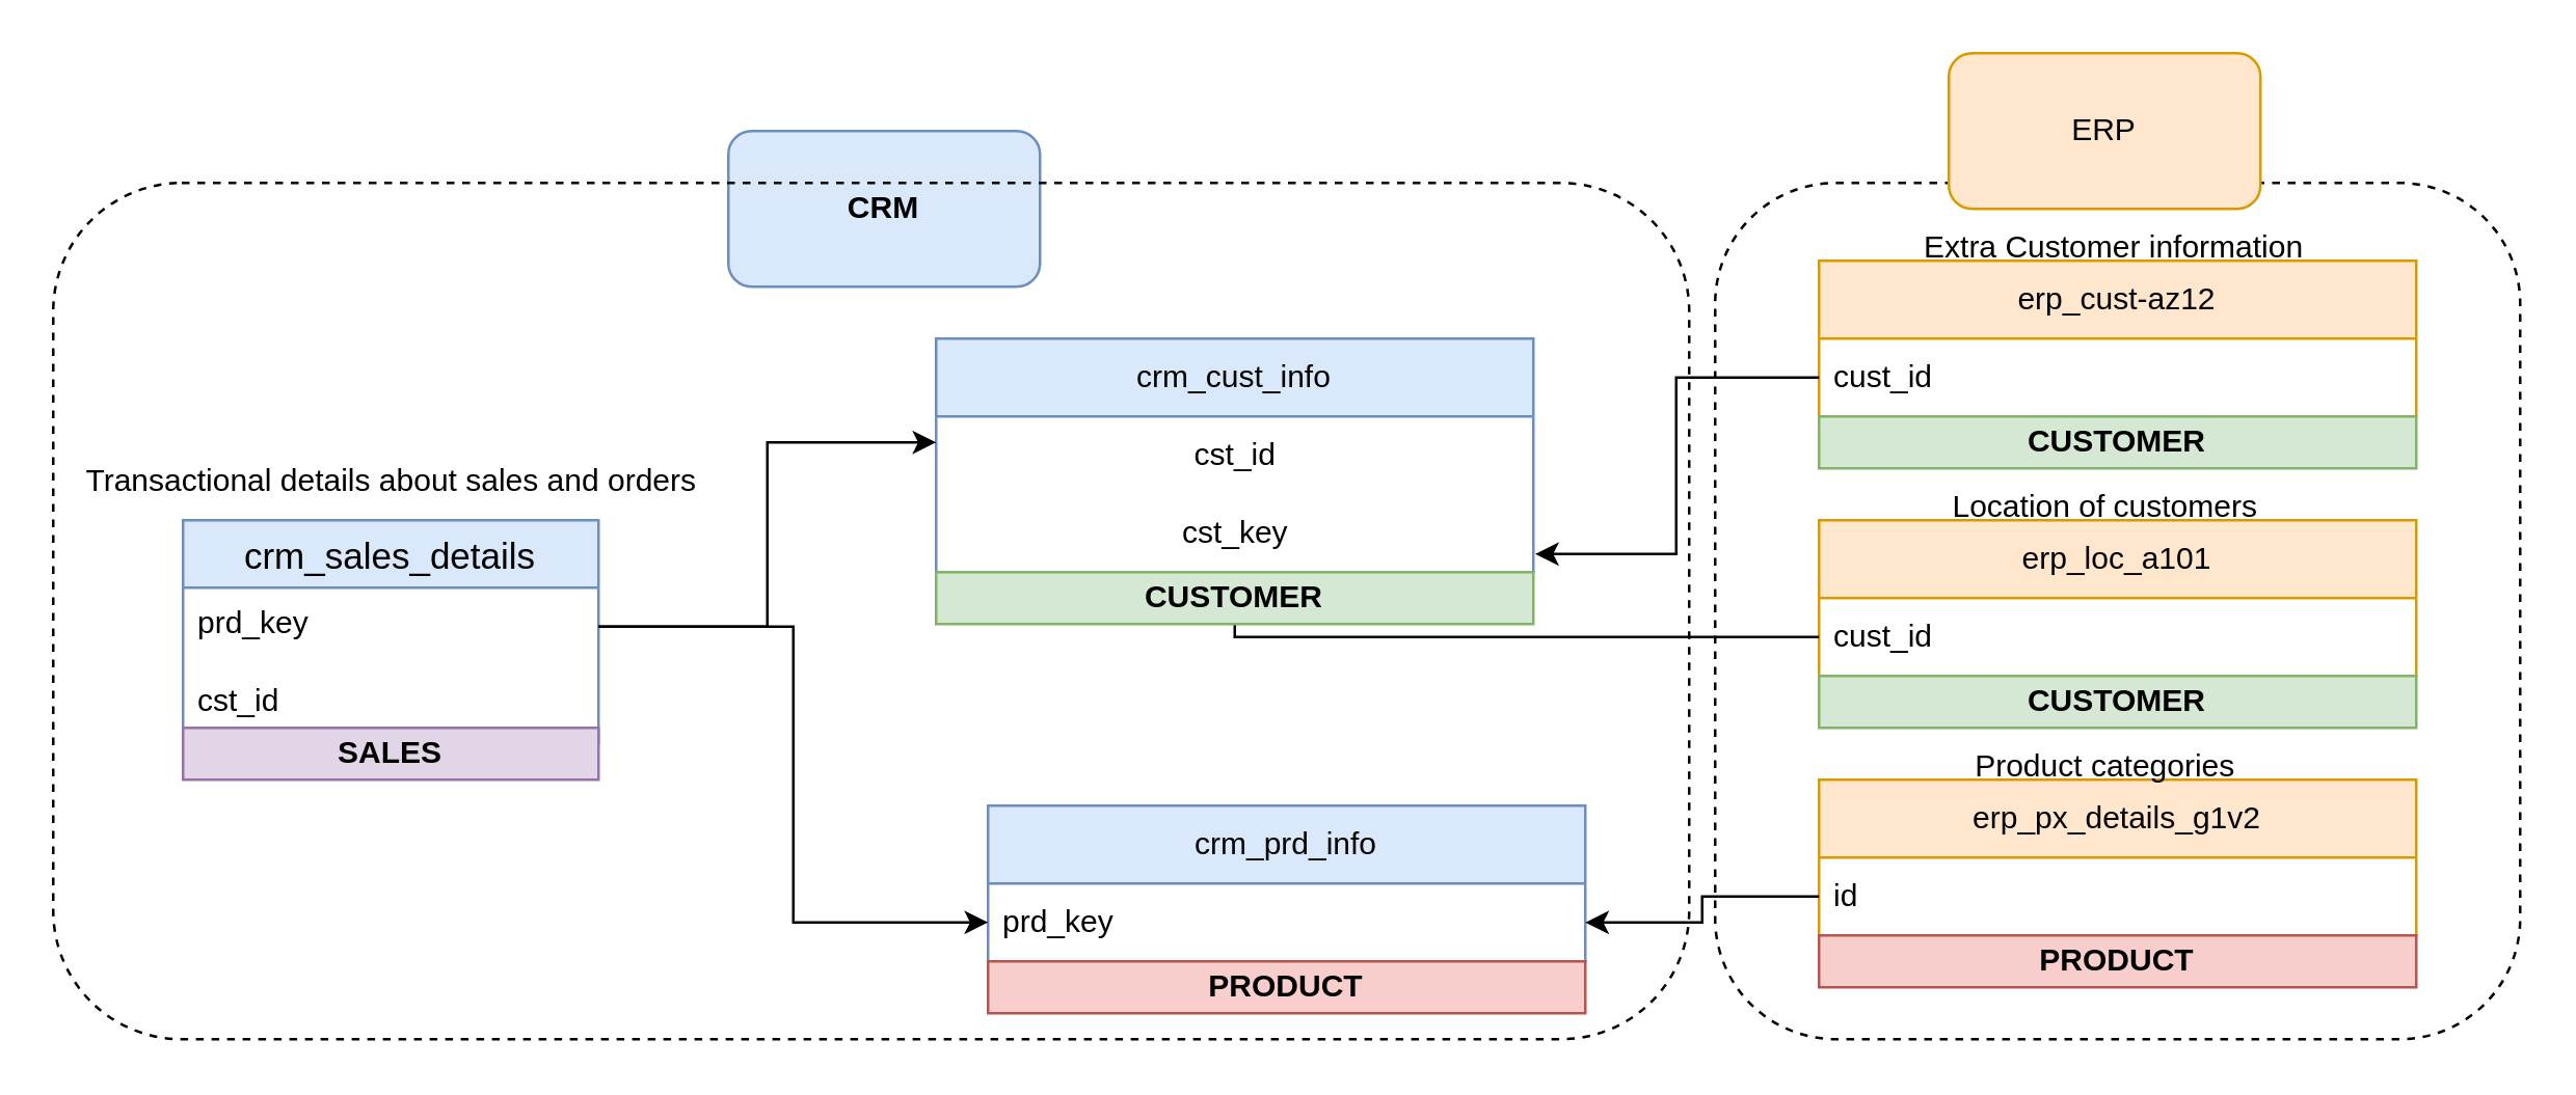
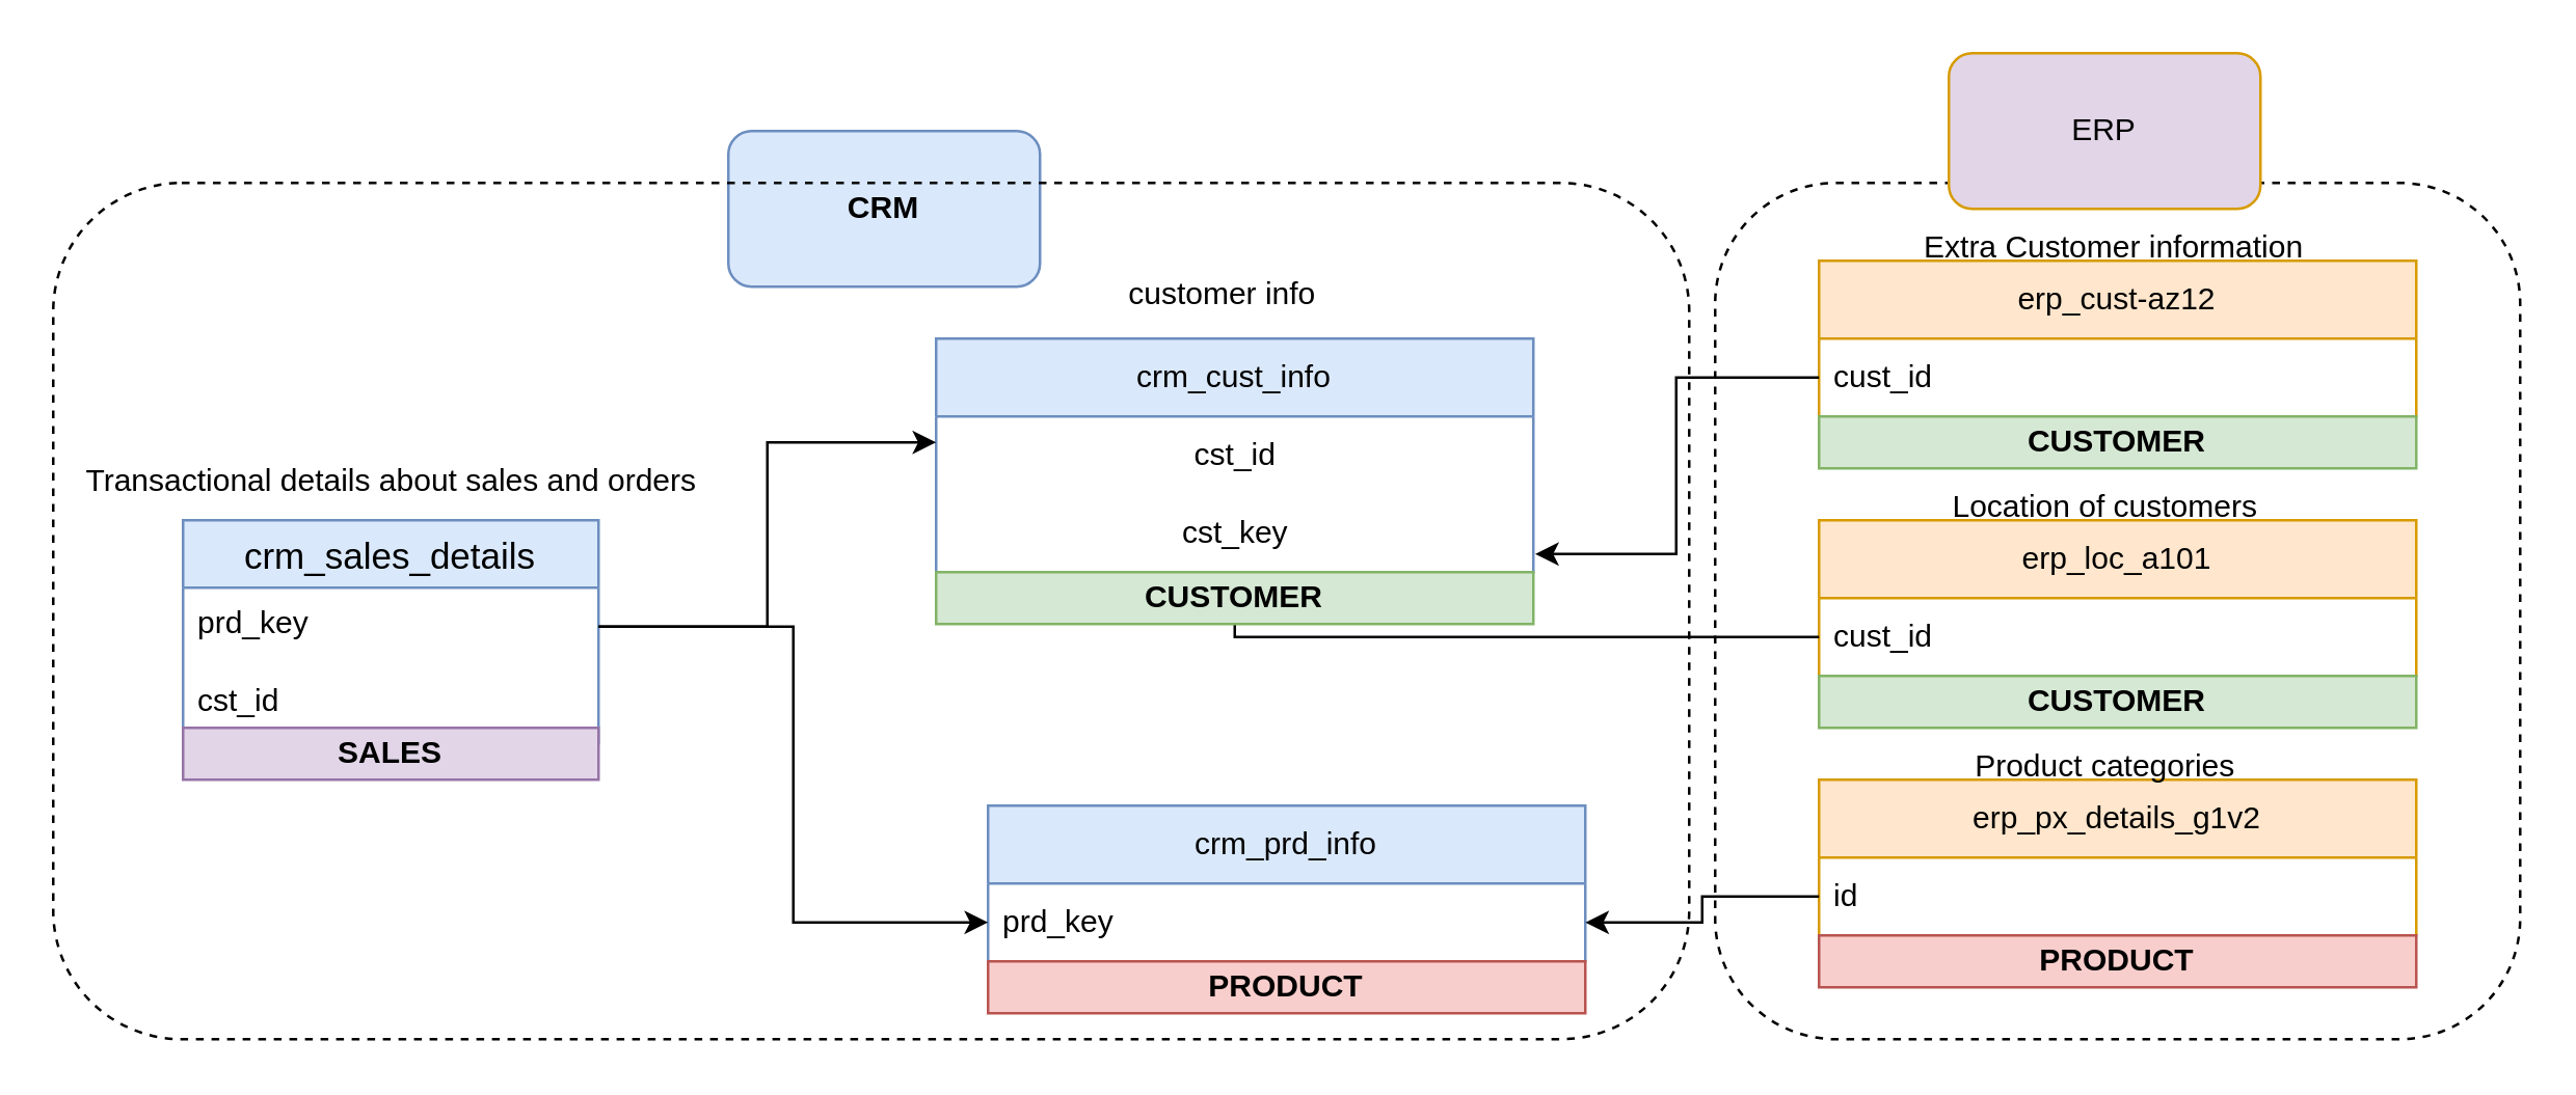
  <mxCell id="0" />
  <mxCell id="1" parent="0" />
  <mxCell id="2" value="crm_cust_info" style="swimlane;fontStyle=0;childLayout=stackLayout;horizontal=1;startSize=30;horizontalStack=0;resizeParent=1;resizeParentMax=0;resizeLast=0;collapsible=1;marginBottom=0;whiteSpace=wrap;html=1;fillColor=#dae8fc;strokeColor=#6c8ebf;" parent="1" vertex="1"><mxGeometry x="360" y="130" width="230" height="90" as="geometry" /></mxCell>
  <mxCell id="3" value="cst_id" style="text;html=1;align=center;verticalAlign=middle;resizable=0;points=[];autosize=1;strokeColor=none;fillColor=none;" parent="2" vertex="1"><mxGeometry y="30" width="230" height="30" as="geometry" /></mxCell>
  <mxCell id="4" value="cst_key" style="text;html=1;align=center;verticalAlign=middle;resizable=0;points=[];autosize=1;strokeColor=none;fillColor=none;" parent="2" vertex="1"><mxGeometry y="60" width="230" height="30" as="geometry" /></mxCell>
  <mxCell id="5" value="crm_prd_info" style="swimlane;fontStyle=0;childLayout=stackLayout;horizontal=1;startSize=30;horizontalStack=0;resizeParent=1;resizeParentMax=0;resizeLast=0;collapsible=1;marginBottom=0;whiteSpace=wrap;html=1;fillColor=#dae8fc;strokeColor=#6c8ebf;" parent="1" vertex="1"><mxGeometry x="380" y="310" width="230" height="60" as="geometry" /></mxCell>
  <mxCell id="6" value="prd_key" style="text;align=left;verticalAlign=middle;spacingLeft=4;spacingRight=4;overflow=hidden;points=[[0,0.5],[1,0.5]];portConstraint=eastwest;rotatable=0;whiteSpace=wrap;html=1;" parent="5" vertex="1"><mxGeometry y="30" width="230" height="30" as="geometry" /></mxCell>
  <mxCell id="7" value="crm_sales_details" style="swimlane;fontStyle=0;childLayout=stackLayout;horizontal=1;startSize=26;horizontalStack=0;resizeParent=1;resizeParentMax=0;resizeLast=0;collapsible=1;marginBottom=0;align=center;fontSize=14;fillColor=#dae8fc;strokeColor=#6c8ebf;" parent="1" vertex="1"><mxGeometry x="70" y="200" width="160" height="86" as="geometry" /></mxCell>
  <mxCell id="8" value="prd_key" style="text;strokeColor=none;fillColor=none;spacingLeft=4;spacingRight=4;overflow=hidden;rotatable=0;points=[[0,0.5],[1,0.5]];portConstraint=eastwest;fontSize=12;whiteSpace=wrap;html=1;" parent="7" vertex="1"><mxGeometry y="26" width="160" height="30" as="geometry" /></mxCell>
  <mxCell id="9" value="cst_id" style="text;strokeColor=none;fillColor=none;spacingLeft=4;spacingRight=4;overflow=hidden;rotatable=0;points=[[0,0.5],[1,0.5]];portConstraint=eastwest;fontSize=12;whiteSpace=wrap;html=1;" parent="7" vertex="1"><mxGeometry y="56" width="160" height="30" as="geometry" /></mxCell>
  <mxCell id="10" value="Transactional details about sales and orders" style="text;html=1;align=center;verticalAlign=middle;resizable=0;points=[];autosize=1;strokeColor=none;fillColor=none;" parent="1" vertex="1"><mxGeometry x="20" y="170" width="260" height="30" as="geometry" /></mxCell>
  <mxCell id="11" style="edgeStyle=orthogonalEdgeStyle;rounded=0;orthogonalLoop=1;jettySize=auto;html=1;exitX=1;exitY=0.5;exitDx=0;exitDy=0;" parent="1" source="8" target="6" edge="1"><mxGeometry relative="1" as="geometry" /></mxCell>
  <mxCell id="12" value="erp_px_details_g1v2" style="swimlane;fontStyle=0;childLayout=stackLayout;horizontal=1;startSize=30;horizontalStack=0;resizeParent=1;resizeParentMax=0;resizeLast=0;collapsible=1;marginBottom=0;whiteSpace=wrap;html=1;fillColor=#ffe6cc;strokeColor=#d79b00;" parent="1" vertex="1"><mxGeometry x="700" y="300" width="230" height="60" as="geometry" /></mxCell>
  <mxCell id="13" value="id" style="text;strokeColor=none;fillColor=none;align=left;verticalAlign=middle;spacingLeft=4;spacingRight=4;overflow=hidden;points=[[0,0.5],[1,0.5]];portConstraint=eastwest;rotatable=0;whiteSpace=wrap;html=1;" parent="12" vertex="1"><mxGeometry y="30" width="230" height="30" as="geometry" /></mxCell>
  <mxCell id="14" value="erp_cust-az12" style="swimlane;fontStyle=0;childLayout=stackLayout;horizontal=1;startSize=30;horizontalStack=0;resizeParent=1;resizeParentMax=0;resizeLast=0;collapsible=1;marginBottom=0;whiteSpace=wrap;html=1;fillColor=#ffe6cc;strokeColor=#d79b00;" parent="1" vertex="1"><mxGeometry x="700" y="100" width="230" height="60" as="geometry" /></mxCell>
  <mxCell id="15" value="cust_id" style="text;strokeColor=none;fillColor=none;align=left;verticalAlign=middle;spacingLeft=4;spacingRight=4;overflow=hidden;points=[[0,0.5],[1,0.5]];portConstraint=eastwest;rotatable=0;whiteSpace=wrap;html=1;" parent="14" vertex="1"><mxGeometry y="30" width="230" height="30" as="geometry" /></mxCell>
  <mxCell id="16" value="erp_loc_a101" style="swimlane;fontStyle=0;childLayout=stackLayout;horizontal=1;startSize=30;horizontalStack=0;resizeParent=1;resizeParentMax=0;resizeLast=0;collapsible=1;marginBottom=0;whiteSpace=wrap;html=1;fillColor=#ffe6cc;strokeColor=#d79b00;" parent="1" vertex="1"><mxGeometry x="700" y="200" width="230" height="60" as="geometry" /></mxCell>
  <mxCell id="17" value="cust_id" style="text;strokeColor=none;fillColor=none;align=left;verticalAlign=middle;spacingLeft=4;spacingRight=4;overflow=hidden;points=[[0,0.5],[1,0.5]];portConstraint=eastwest;rotatable=0;whiteSpace=wrap;html=1;" parent="16" vertex="1"><mxGeometry y="30" width="230" height="30" as="geometry" /></mxCell>
  <mxCell id="18" style="edgeStyle=orthogonalEdgeStyle;rounded=0;orthogonalLoop=1;jettySize=auto;html=1;exitX=1;exitY=0.5;exitDx=0;exitDy=0;entryX=0;entryY=0.333;entryDx=0;entryDy=0;entryPerimeter=0;" parent="1" source="8" target="3" edge="1"><mxGeometry relative="1" as="geometry"><mxPoint x="350" y="180" as="targetPoint" /></mxGeometry></mxCell>
+ <mxCell id="19" value="customer info" style="text;html=1;align=center;verticalAlign=middle;resizable=0;points=[];autosize=1;strokeColor=none;fillColor=none;" parent="1" vertex="1"><mxGeometry x="420" y="98" width="100" height="30" as="geometry" /></mxCell>
  <mxCell id="20" value="&lt;b&gt;CRM&lt;/b&gt;" style="text;html=1;align=center;verticalAlign=middle;resizable=0;points=[];autosize=1;strokeColor=none;fillColor=none;" parent="1" vertex="1"><mxGeometry x="310" y="60" width="50" height="30" as="geometry" /></mxCell>
  <mxCell id="21" value="&lt;b&gt;CRM&lt;/b&gt;" style="rounded=1;whiteSpace=wrap;html=1;fillColor=#dae8fc;strokeColor=#6c8ebf;" parent="1" vertex="1"><mxGeometry x="280" y="50" width="120" height="60" as="geometry" /></mxCell>
  <mxCell id="22" value="" style="rounded=1;whiteSpace=wrap;html=1;fillColor=none;dashed=1;" parent="1" vertex="1"><mxGeometry x="20" y="70" width="630" height="330" as="geometry" /></mxCell>
  <mxCell id="23" value="Product categories" style="text;html=1;align=center;verticalAlign=middle;resizable=0;points=[];autosize=1;strokeColor=none;fillColor=none;" parent="1" vertex="1"><mxGeometry x="750" y="280" width="120" height="30" as="geometry" /></mxCell>
  <mxCell id="24" value="Extra Customer information&amp;nbsp;" style="text;html=1;align=center;verticalAlign=middle;resizable=0;points=[];autosize=1;strokeColor=none;fillColor=none;" parent="1" vertex="1"><mxGeometry x="730" y="80" width="170" height="30" as="geometry" /></mxCell>
  <mxCell id="25" value="Location of customers" style="text;html=1;align=center;verticalAlign=middle;resizable=0;points=[];autosize=1;strokeColor=none;fillColor=none;" parent="1" vertex="1"><mxGeometry x="740" y="180" width="140" height="30" as="geometry" /></mxCell>
  <mxCell id="26" style="edgeStyle=orthogonalEdgeStyle;rounded=0;orthogonalLoop=1;jettySize=auto;html=1;exitX=0;exitY=0.5;exitDx=0;exitDy=0;entryX=1.003;entryY=0.767;entryDx=0;entryDy=0;entryPerimeter=0;" parent="1" source="15" target="4" edge="1"><mxGeometry relative="1" as="geometry" /></mxCell>
  <mxCell id="27" style="edgeStyle=orthogonalEdgeStyle;rounded=0;orthogonalLoop=1;jettySize=auto;html=1;exitX=0;exitY=0.5;exitDx=0;exitDy=0;" parent="1" source="17" target="2" edge="1"><mxGeometry relative="1" as="geometry" /></mxCell>
  <mxCell id="28" style="edgeStyle=orthogonalEdgeStyle;rounded=0;orthogonalLoop=1;jettySize=auto;html=1;exitX=0;exitY=0.5;exitDx=0;exitDy=0;" parent="1" source="13" target="6" edge="1"><mxGeometry relative="1" as="geometry" /></mxCell>
  <mxCell id="29" value="" style="rounded=1;whiteSpace=wrap;html=1;dashed=1;fillColor=none;" parent="1" vertex="1"><mxGeometry x="660" y="70" width="310" height="330" as="geometry" /></mxCell>
- <mxCell id="30" value="ERP" style="rounded=1;whiteSpace=wrap;html=1;fillColor=#ffe6cc;strokeColor=#d79b00;" parent="1" vertex="1"><mxGeometry x="750" y="20" width="120" height="60" as="geometry" /></mxCell>
+ <mxCell id="30" value="ERP" style="rounded=1;whiteSpace=wrap;html=1;fillColor=#e1d5e7;strokeColor=#d79b00;" parent="1" vertex="1"><mxGeometry x="750" y="20" width="120" height="60" as="geometry" /></mxCell>
  <mxCell id="31" value="PRODUCT" style="text;html=1;strokeColor=#b85450;fillColor=#f8cecc;align=center;verticalAlign=middle;whiteSpace=wrap;overflow=hidden;fontStyle=1" vertex="1" parent="1"><mxGeometry x="380" y="370" width="230" height="20" as="geometry" /></mxCell>
  <mxCell id="32" value="PRODUCT" style="text;html=1;strokeColor=#b85450;fillColor=#f8cecc;align=center;verticalAlign=middle;whiteSpace=wrap;overflow=hidden;fontStyle=1" vertex="1" parent="1"><mxGeometry x="700" y="360" width="230" height="20" as="geometry" /></mxCell>
  <mxCell id="33" value="SALES" style="text;html=1;strokeColor=#9673a6;fillColor=#e1d5e7;align=center;verticalAlign=middle;whiteSpace=wrap;overflow=hidden;fontStyle=1" vertex="1" parent="1"><mxGeometry x="70" y="280" width="160" height="20" as="geometry" /></mxCell>
  <mxCell id="34" value="CUSTOMER" style="text;html=1;strokeColor=#82b366;fillColor=#d5e8d4;align=center;verticalAlign=middle;whiteSpace=wrap;overflow=hidden;fontStyle=1" vertex="1" parent="1"><mxGeometry x="360" y="220" width="230" height="20" as="geometry" /></mxCell>
  <mxCell id="35" value="CUSTOMER" style="text;html=1;strokeColor=#82b366;fillColor=#d5e8d4;align=center;verticalAlign=middle;whiteSpace=wrap;overflow=hidden;fontStyle=1" vertex="1" parent="1"><mxGeometry x="700" y="160" width="230" height="20" as="geometry" /></mxCell>
  <mxCell id="36" value="CUSTOMER" style="text;html=1;strokeColor=#82b366;fillColor=#d5e8d4;align=center;verticalAlign=middle;whiteSpace=wrap;overflow=hidden;fontStyle=1" vertex="1" parent="1"><mxGeometry x="700" y="260" width="230" height="20" as="geometry" /></mxCell>
